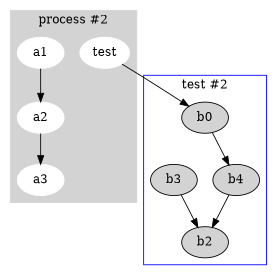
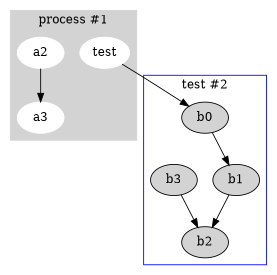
  digraph {
    node [style=filled]
    test [color=white]
-   a1 [color=white]
    a2 [color=white]
    a3 [color=white]
    b0
-   b1 [label=b4]
+   b1
    b2
    b3
    subgraph cluster_1 {
      color=lightgrey
-     label="process #2"
+     label="process #1"
      style=filled
      test
-     a1
      a2
      a3
    }
    subgraph cluster_2 {
      color=blue
      label="test #2"
      b0
      b1
      b2
      b3
    }
    test -> b0
-   a1 -> a2
    a2 -> a3
    b0 -> b1
    b1 -> b2
    b3 -> b2
  }
